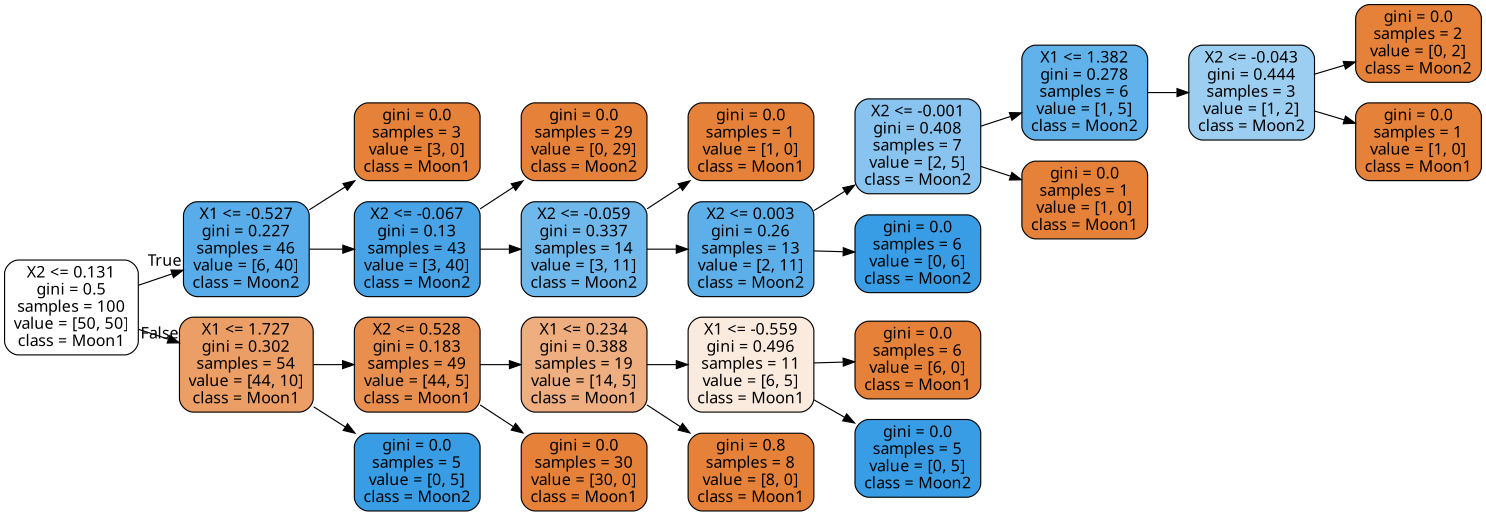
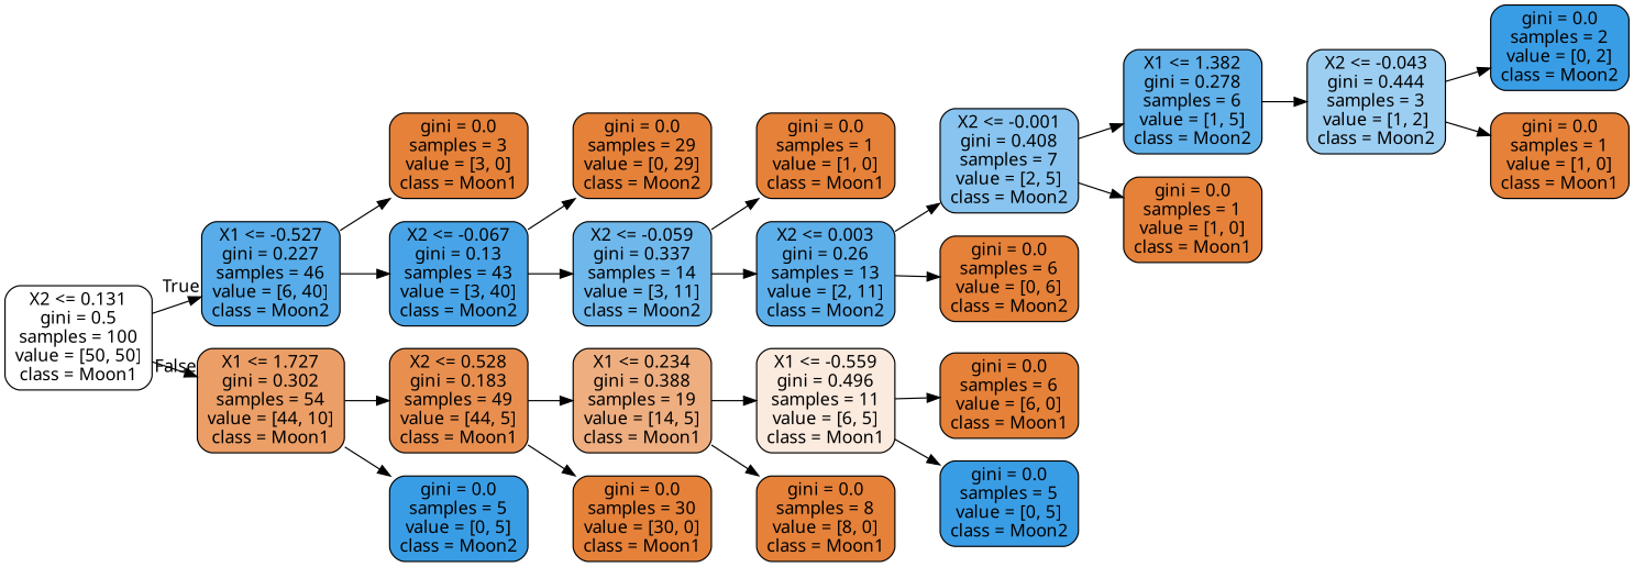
  digraph {
    fontname="Noto Sans"
    rankdir=LR
    node [color=black fillcolor="#e58139" fontname="Noto Sans" shape=box style="filled, rounded"]
    edge [fontname="Noto Sans"]
    n1 [fillcolor="#ffffff" label="X2 <= 0.131\ngini = 0.5\nsamples = 100\nvalue = [50, 50]\nclass = Moon1"]
    n2 [fillcolor="#57ace9" label="X1 <= -0.527\ngini = 0.227\nsamples = 46\nvalue = [6, 40]\nclass = Moon2"]
    n3 [fillcolor="#eb9e66" label="X1 <= 1.727\ngini = 0.302\nsamples = 54\nvalue = [44, 10]\nclass = Moon1"]
    n4 [label="gini = 0.0\nsamples = 3\nvalue = [3, 0]\nclass = Moon1"]
    n5 [fillcolor="#48a4e7" label="X2 <= -0.067\ngini = 0.13\nsamples = 43\nvalue = [3, 40]\nclass = Moon2"]
    n6 [fillcolor="#e88f50" label="X2 <= 0.528\ngini = 0.183\nsamples = 49\nvalue = [44, 5]\nclass = Moon1"]
    n7 [fillcolor="#399de5" label="gini = 0.0\nsamples = 5\nvalue = [0, 5]\nclass = Moon2"]
    n8 [label="gini = 0.0\nsamples = 29\nvalue = [0, 29]\nclass = Moon2"]
    n9 [fillcolor="#6fb8ec" label="X2 <= -0.059\ngini = 0.337\nsamples = 14\nvalue = [3, 11]\nclass = Moon2"]
    n10 [label="gini = 0.0\nsamples = 1\nvalue = [1, 0]\nclass = Moon1"]
    n11 [fillcolor="#5dafea" label="X2 <= 0.003\ngini = 0.26\nsamples = 13\nvalue = [2, 11]\nclass = Moon2"]
    n12 [fillcolor="#88c4ef" label="X2 <= -0.001\ngini = 0.408\nsamples = 7\nvalue = [2, 5]\nclass = Moon2"]
-   n13 [fillcolor="#399de5" label="gini = 0.0\nsamples = 6\nvalue = [0, 6]\nclass = Moon2"]
+   n13 [label="gini = 0.0\nsamples = 6\nvalue = [0, 6]\nclass = Moon2"]
    n14 [fillcolor="#61b1ea" label="X1 <= 1.382\ngini = 0.278\nsamples = 6\nvalue = [1, 5]\nclass = Moon2"]
    n15 [label="gini = 0.0\nsamples = 1\nvalue = [1, 0]\nclass = Moon1"]
    n16 [fillcolor="#9ccef2" label="X2 <= -0.043\ngini = 0.444\nsamples = 3\nvalue = [1, 2]\nclass = Moon2"]
-   n17 [label="gini = 0.0\nsamples = 2\nvalue = [0, 2]\nclass = Moon2"]
+   n17 [fillcolor="#399de5" label="gini = 0.0\nsamples = 2\nvalue = [0, 2]\nclass = Moon2"]
    n18 [label="gini = 0.0\nsamples = 1\nvalue = [1, 0]\nclass = Moon1"]
    n19 [fillcolor="#eeae80" label="X1 <= 0.234\ngini = 0.388\nsamples = 19\nvalue = [14, 5]\nclass = Moon1"]
    n20 [label="gini = 0.0\nsamples = 30\nvalue = [30, 0]\nclass = Moon1"]
    n21 [fillcolor="#fbeade" label="X1 <= -0.559\ngini = 0.496\nsamples = 11\nvalue = [6, 5]\nclass = Moon1"]
-   n22 [label="gini = 0.8\nsamples = 8\nvalue = [8, 0]\nclass = Moon1"]
+   n22 [label="gini = 0.0\nsamples = 8\nvalue = [8, 0]\nclass = Moon1"]
    n23 [label="gini = 0.0\nsamples = 6\nvalue = [6, 0]\nclass = Moon1"]
    n24 [fillcolor="#399de5" label="gini = 0.0\nsamples = 5\nvalue = [0, 5]\nclass = Moon2"]
    n1 -> n2 [headlabel=True labelangle=45 labeldistance=2.5]
    n1 -> n3 [headlabel=False labelangle=-45 labeldistance=2.5]
    n2 -> n4
    n2 -> n5
    n3 -> n6
    n3 -> n7
    n5 -> n8
    n5 -> n9
    n6 -> n19
    n6 -> n20
    n9 -> n10
    n9 -> n11
    n11 -> n12
    n11 -> n13
    n12 -> n14
    n12 -> n15
    n14 -> n16
    n16 -> n17
    n16 -> n18
    n19 -> n21
    n19 -> n22
    n21 -> n23
    n21 -> n24
  }
